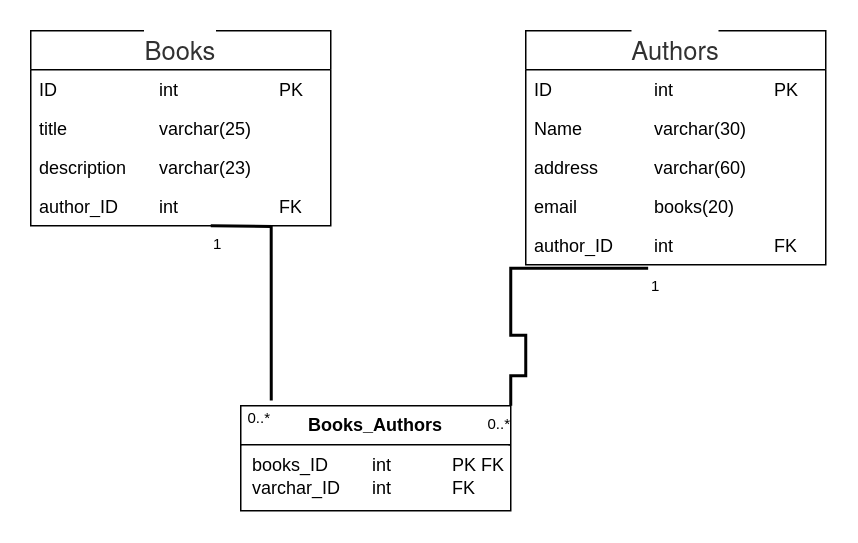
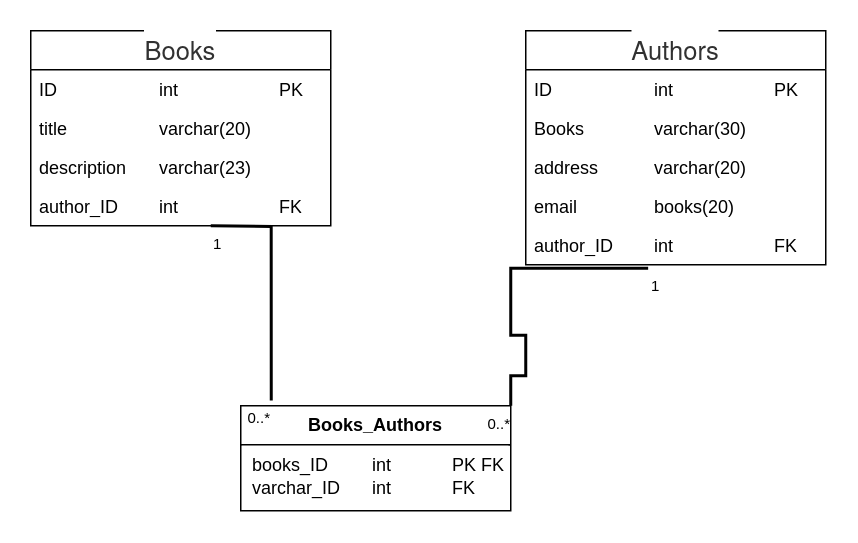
  <mxCell id="0" />
  <mxCell id="1" parent="0" />
  <mxCell id="2" value="&lt;span style=&quot;color: rgb(49, 49, 49); font-family: &amp;quot;Source Sans Pro&amp;quot;, &amp;quot;Helvetica Neue&amp;quot;, Helvetica, Arial, sans-serif; font-size: 17px; text-align: left; background-color: rgb(255, 255, 255);&quot;&gt;Books&lt;/span&gt;" style="swimlane;fontStyle=0;childLayout=stackLayout;horizontal=1;startSize=26;fillColor=none;horizontalStack=0;resizeParent=1;resizeParentMax=0;resizeLast=0;collapsible=1;marginBottom=0;whiteSpace=wrap;html=1;" vertex="1" parent="1"><mxGeometry x="20" y="20" width="200" height="130" as="geometry" /></mxCell>
  <mxCell id="3" value="ID&lt;span style=&quot;white-space: pre;&quot;&gt;&#09;&lt;/span&gt;&lt;span style=&quot;white-space: pre;&quot;&gt;&#09;&lt;span style=&quot;white-space: pre;&quot;&gt;&#09;&lt;/span&gt;&lt;/span&gt;int &lt;span style=&quot;white-space: pre;&quot;&gt;&#09;&lt;/span&gt;&lt;span style=&quot;white-space: pre;&quot;&gt;&#09;&lt;span style=&quot;white-space: pre;&quot;&gt;&#09;&lt;/span&gt;&lt;/span&gt;PK" style="text;strokeColor=none;fillColor=none;align=left;verticalAlign=top;spacingLeft=4;spacingRight=4;overflow=hidden;rotatable=0;points=[[0,0.5],[1,0.5]];portConstraint=eastwest;whiteSpace=wrap;html=1;" vertex="1" parent="2"><mxGeometry y="26" width="200" height="26" as="geometry" /></mxCell>
- <mxCell id="4" value="title&lt;span style=&quot;white-space: pre;&quot;&gt;&#09;&lt;/span&gt;&lt;span style=&quot;white-space: pre;&quot;&gt;&#09;&lt;span style=&quot;white-space: pre;&quot;&gt;&#09;&lt;/span&gt;&lt;/span&gt;varchar(25)" style="text;strokeColor=none;fillColor=none;align=left;verticalAlign=top;spacingLeft=4;spacingRight=4;overflow=hidden;rotatable=0;points=[[0,0.5],[1,0.5]];portConstraint=eastwest;whiteSpace=wrap;html=1;" vertex="1" parent="2"><mxGeometry y="52" width="200" height="26" as="geometry" /></mxCell>
+ <mxCell id="4" value="title&lt;span style=&quot;white-space: pre;&quot;&gt;&#09;&lt;/span&gt;&lt;span style=&quot;white-space: pre;&quot;&gt;&#09;&lt;span style=&quot;white-space: pre;&quot;&gt;&#09;&lt;/span&gt;&lt;/span&gt;varchar(20)" style="text;strokeColor=none;fillColor=none;align=left;verticalAlign=top;spacingLeft=4;spacingRight=4;overflow=hidden;rotatable=0;points=[[0,0.5],[1,0.5]];portConstraint=eastwest;whiteSpace=wrap;html=1;" vertex="1" parent="2"><mxGeometry y="52" width="200" height="26" as="geometry" /></mxCell>
  <mxCell id="5" value="description&lt;span style=&quot;white-space: pre;&quot;&gt;&#09;&lt;/span&gt;varchar(23)" style="text;strokeColor=none;fillColor=none;align=left;verticalAlign=top;spacingLeft=4;spacingRight=4;overflow=hidden;rotatable=0;points=[[0,0.5],[1,0.5]];portConstraint=eastwest;whiteSpace=wrap;html=1;" vertex="1" parent="2"><mxGeometry y="78" width="200" height="26" as="geometry" /></mxCell>
  <mxCell id="6" value="author_ID&lt;span style=&quot;white-space: pre;&quot;&gt;&#09;&lt;/span&gt;int&lt;span style=&quot;white-space: pre;&quot;&gt;&#09;&lt;/span&gt;&lt;span style=&quot;white-space: pre;&quot;&gt;&#09;&lt;/span&gt;&lt;span style=&quot;white-space: pre;&quot;&gt;&#09;&lt;/span&gt;FK" style="text;strokeColor=none;fillColor=none;align=left;verticalAlign=top;spacingLeft=4;spacingRight=4;overflow=hidden;rotatable=0;points=[[0,0.5],[1,0.5]];portConstraint=eastwest;whiteSpace=wrap;html=1;" vertex="1" parent="2"><mxGeometry y="104" width="200" height="26" as="geometry" /></mxCell>
  <mxCell id="7" value="&lt;span style=&quot;color: rgb(49, 49, 49); font-family: &amp;quot;Source Sans Pro&amp;quot;, &amp;quot;Helvetica Neue&amp;quot;, Helvetica, Arial, sans-serif; font-size: 17px; text-align: left; background-color: rgb(255, 255, 255);&quot;&gt;Authors&lt;/span&gt;" style="swimlane;fontStyle=0;childLayout=stackLayout;horizontal=1;startSize=26;fillColor=none;horizontalStack=0;resizeParent=1;resizeParentMax=0;resizeLast=0;collapsible=1;marginBottom=0;whiteSpace=wrap;html=1;" vertex="1" parent="1"><mxGeometry x="350" y="20" width="200" height="156" as="geometry" /></mxCell>
  <mxCell id="8" value="ID&lt;span style=&quot;white-space: pre;&quot;&gt;&#09;&lt;/span&gt;&lt;span style=&quot;white-space: pre;&quot;&gt;&#09;&lt;span style=&quot;white-space: pre;&quot;&gt;&#09;&lt;/span&gt;&lt;/span&gt;int &lt;span style=&quot;white-space: pre;&quot;&gt;&#09;&lt;/span&gt;&lt;span style=&quot;white-space: pre;&quot;&gt;&#09;&lt;span style=&quot;white-space: pre;&quot;&gt;&#09;&lt;/span&gt;&lt;/span&gt;PK" style="text;strokeColor=none;fillColor=none;align=left;verticalAlign=top;spacingLeft=4;spacingRight=4;overflow=hidden;rotatable=0;points=[[0,0.5],[1,0.5]];portConstraint=eastwest;whiteSpace=wrap;html=1;" vertex="1" parent="7"><mxGeometry y="26" width="200" height="26" as="geometry" /></mxCell>
- <mxCell id="9" value="Name&lt;span style=&quot;white-space: pre;&quot;&gt;&#09;&lt;span style=&quot;white-space: pre;&quot;&gt;&#09;&lt;/span&gt;&lt;/span&gt;varchar(30)" style="text;strokeColor=none;fillColor=none;align=left;verticalAlign=top;spacingLeft=4;spacingRight=4;overflow=hidden;rotatable=0;points=[[0,0.5],[1,0.5]];portConstraint=eastwest;whiteSpace=wrap;html=1;" vertex="1" parent="7"><mxGeometry y="52" width="200" height="26" as="geometry" /></mxCell>
- <mxCell id="10" value="address &lt;span style=&quot;white-space: pre;&quot;&gt;&#09;&lt;/span&gt;&lt;span style=&quot;white-space: pre;&quot;&gt;&#09;&lt;/span&gt;varchar(60)" style="text;strokeColor=none;fillColor=none;align=left;verticalAlign=top;spacingLeft=4;spacingRight=4;overflow=hidden;rotatable=0;points=[[0,0.5],[1,0.5]];portConstraint=eastwest;whiteSpace=wrap;html=1;" vertex="1" parent="7"><mxGeometry y="78" width="200" height="26" as="geometry" /></mxCell>
+ <mxCell id="9" value="Books&lt;span style=&quot;white-space: pre;&quot;&gt;&#09;&lt;span style=&quot;white-space: pre;&quot;&gt;&#09;&lt;/span&gt;&lt;/span&gt;varchar(30)" style="text;strokeColor=none;fillColor=none;align=left;verticalAlign=top;spacingLeft=4;spacingRight=4;overflow=hidden;rotatable=0;points=[[0,0.5],[1,0.5]];portConstraint=eastwest;whiteSpace=wrap;html=1;" vertex="1" parent="7"><mxGeometry y="52" width="200" height="26" as="geometry" /></mxCell>
+ <mxCell id="10" value="address &lt;span style=&quot;white-space: pre;&quot;&gt;&#09;&lt;/span&gt;&lt;span style=&quot;white-space: pre;&quot;&gt;&#09;&lt;/span&gt;varchar(20)" style="text;strokeColor=none;fillColor=none;align=left;verticalAlign=top;spacingLeft=4;spacingRight=4;overflow=hidden;rotatable=0;points=[[0,0.5],[1,0.5]];portConstraint=eastwest;whiteSpace=wrap;html=1;" vertex="1" parent="7"><mxGeometry y="78" width="200" height="26" as="geometry" /></mxCell>
  <mxCell id="11" value="email&amp;nbsp;&lt;span style=&quot;white-space: pre;&quot;&gt;&#09;&lt;/span&gt;&lt;span style=&quot;white-space: pre;&quot;&gt;&#09;&lt;/span&gt;books(20)" style="text;strokeColor=none;fillColor=none;align=left;verticalAlign=top;spacingLeft=4;spacingRight=4;overflow=hidden;rotatable=0;points=[[0,0.5],[1,0.5]];portConstraint=eastwest;whiteSpace=wrap;html=1;" vertex="1" parent="7"><mxGeometry y="104" width="200" height="26" as="geometry" /></mxCell>
  <mxCell id="12" value="author_ID&lt;span style=&quot;white-space: pre;&quot;&gt;&#09;&lt;/span&gt;int&lt;span style=&quot;white-space: pre;&quot;&gt;&#09;&lt;/span&gt;&lt;span style=&quot;white-space: pre;&quot;&gt;&#09;&lt;/span&gt;&lt;span style=&quot;white-space: pre;&quot;&gt;&#09;&lt;/span&gt;FK" style="text;strokeColor=none;fillColor=none;align=left;verticalAlign=top;spacingLeft=4;spacingRight=4;overflow=hidden;rotatable=0;points=[[0,0.5],[1,0.5]];portConstraint=eastwest;whiteSpace=wrap;html=1;" vertex="1" parent="7"><mxGeometry y="130" width="200" height="26" as="geometry" /></mxCell>
  <mxCell id="13" value="&lt;p style=&quot;margin:0px;margin-top:6px;text-align:center;&quot;&gt;&lt;b&gt;Books_Authors&lt;/b&gt;&lt;/p&gt;&lt;hr size=&quot;1&quot; style=&quot;border-style:solid;&quot;&gt;&lt;p style=&quot;margin:0px;margin-left:8px;&quot;&gt;books_ID&lt;span style=&quot;white-space: pre;&quot;&gt;&#09;&lt;/span&gt;&lt;span style=&quot;white-space: pre;&quot;&gt;&#09;&lt;/span&gt;int&lt;span style=&quot;white-space: pre;&quot;&gt;&#09;&lt;/span&gt;&lt;span style=&quot;white-space: pre;&quot;&gt;&#09;&lt;/span&gt;PK FK&lt;/p&gt;&lt;p style=&quot;margin:0px;margin-left:8px;&quot;&gt;varchar_ID&amp;nbsp;&lt;span style=&quot;white-space: pre;&quot;&gt;&#09;&lt;/span&gt;int&lt;span style=&quot;white-space: pre;&quot;&gt;&#09;&lt;/span&gt;&lt;span style=&quot;white-space: pre;&quot;&gt;&#09;&lt;/span&gt;FK&lt;/p&gt;" style="align=left;overflow=fill;html=1;dropTarget=0;whiteSpace=wrap;" vertex="1" parent="1"><mxGeometry x="160" y="270" width="180" height="70" as="geometry" /></mxCell>
  <mxCell id="14" value="" style="verticalAlign=bottom;html=1;endArrow=none;edgeStyle=orthogonalEdgeStyle;strokeWidth=2;rounded=0;entryX=0.113;entryY=-0.051;entryDx=0;entryDy=0;entryPerimeter=0;" edge="1" parent="1" target="13"><mxGeometry relative="1" as="geometry"><mxPoint x="140" y="150" as="sourcePoint" /><mxPoint x="90" y="310" as="targetPoint" /></mxGeometry></mxCell>
  <mxCell id="15" value="1" style="resizable=0;html=1;align=left;verticalAlign=top;labelBackgroundColor=none;fontSize=10" connectable="0" vertex="1" parent="14"><mxGeometry x="-1" relative="1" as="geometry" /></mxCell>
  <mxCell id="16" value="0..*" style="resizable=0;html=1;align=right;verticalAlign=top;labelBackgroundColor=none;fontSize=10" connectable="0" vertex="1" parent="14"><mxGeometry x="1" relative="1" as="geometry" /></mxCell>
  <mxCell id="17" value="" style="verticalAlign=bottom;html=1;endArrow=none;edgeStyle=orthogonalEdgeStyle;strokeWidth=2;rounded=0;exitX=0.408;exitY=1.092;exitDx=0;exitDy=0;exitPerimeter=0;" edge="1" parent="1" source="12"><mxGeometry relative="1" as="geometry"><mxPoint x="440" y="201" as="sourcePoint" /><mxPoint x="340" y="270" as="targetPoint" /><Array as="points"><mxPoint x="340" y="178" /><mxPoint x="340" y="223" /><mxPoint x="350" y="223" /><mxPoint x="350" y="250" /><mxPoint x="340" y="250" /></Array></mxGeometry></mxCell>
  <mxCell id="18" value="1" style="resizable=0;html=1;align=left;verticalAlign=top;labelBackgroundColor=none;fontSize=10" connectable="0" vertex="1" parent="17"><mxGeometry x="-1" relative="1" as="geometry" /></mxCell>
  <mxCell id="19" value="0..*" style="resizable=0;html=1;align=right;verticalAlign=top;labelBackgroundColor=none;fontSize=10" connectable="0" vertex="1" parent="17"><mxGeometry x="1" relative="1" as="geometry" /></mxCell>
